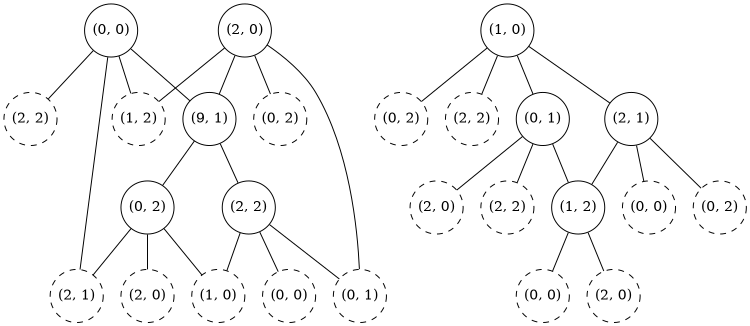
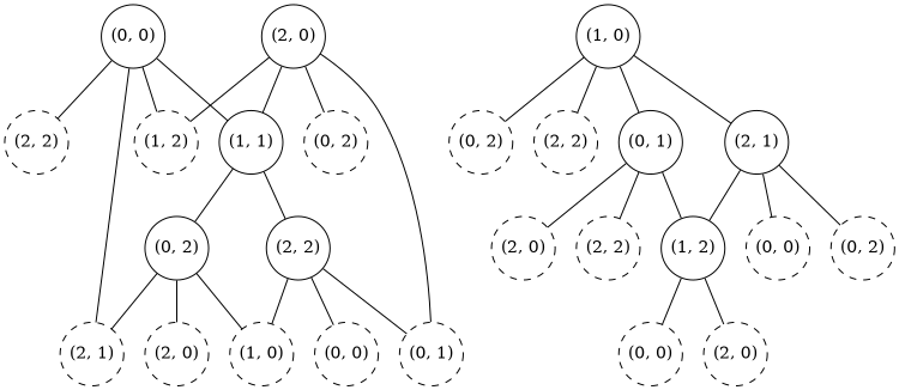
  graph {
    node [fixedsize=True style=dashed]
    n1 [height=0.75 label="(2, 2)" width=0.75]
    n2 [height=0.75 label="(0, 2)" width=0.75]
    n3 [height=0.75 label="(1, 2)" width=0.75]
    n4 [height=0.75 label="(2, 2)" width=0.75]
    n5 [height=0.75 label="(0, 2)" width=0.75]
    n6 [height=0.75 label="(2, 0)" width=0.75]
    "(0, 0)" [height=0.75 width=0.75 style=""]
    n8 [height=0.75 label="(2, 1)" width=0.75]
-   "(1, 1)" [height=0.75 width=0.75 label="(9, 1)" style=""]
+   "(1, 1)" [height=0.75 width=0.75 style=""]
    "(1, 0)" [height=0.75 width=0.75 style=""]
    "(0, 1)" [height=0.75 width=0.75 style=""]
    "(2, 1)" [height=0.75 width=0.75 style=""]
    "(2, 0)" [height=0.75 width=0.75 style=""]
    n14 [height=0.75 label="(0, 1)" width=0.75]
    n15 [height=0.75 label="(0, 0)" width=0.75]
    n16 [height=0.75 label="(2, 2)" width=0.75]
    "(1, 2)" [height=0.75 width=0.75 style=""]
    "(0, 2)" [height=0.75 width=0.75 style=""]
    "(2, 2)" [height=0.75 width=0.75 style=""]
    n20 [height=0.75 label="(0, 2)" width=0.75]
    n21 [height=0.75 label="(2, 0)" width=0.75]
    n22 [height=0.75 label="(1, 0)" width=0.75]
    n23 [height=0.75 label="(0, 0)" width=0.75]
    n24 [height=0.75 label="(2, 0)" width=0.75]
    n25 [height=0.75 label="(0, 0)" width=0.75]
    "(0, 0)" -- n1
    "(0, 0)" -- n3
    "(0, 0)" -- n8
    "(0, 0)" -- "(1, 1)"
    "(1, 1)" -- "(0, 2)"
    "(1, 1)" -- "(2, 2)"
    "(1, 0)" -- n2
    "(1, 0)" -- n4
    "(1, 0)" -- "(0, 1)"
    "(1, 0)" -- "(2, 1)"
    "(0, 1)" -- n6
    "(0, 1)" -- n16
    "(0, 1)" -- "(1, 2)"
    "(2, 1)" -- n15
    "(2, 1)" -- "(1, 2)"
    "(2, 1)" -- n20
    "(2, 0)" -- n3
    "(2, 0)" -- n5
    "(2, 0)" -- "(1, 1)"
    "(2, 0)" -- n14
    "(1, 2)" -- n23
    "(1, 2)" -- n24
    "(0, 2)" -- n8
    "(0, 2)" -- n21
    "(0, 2)" -- n22
    "(2, 2)" -- n14
    "(2, 2)" -- n22
    "(2, 2)" -- n25
  }
